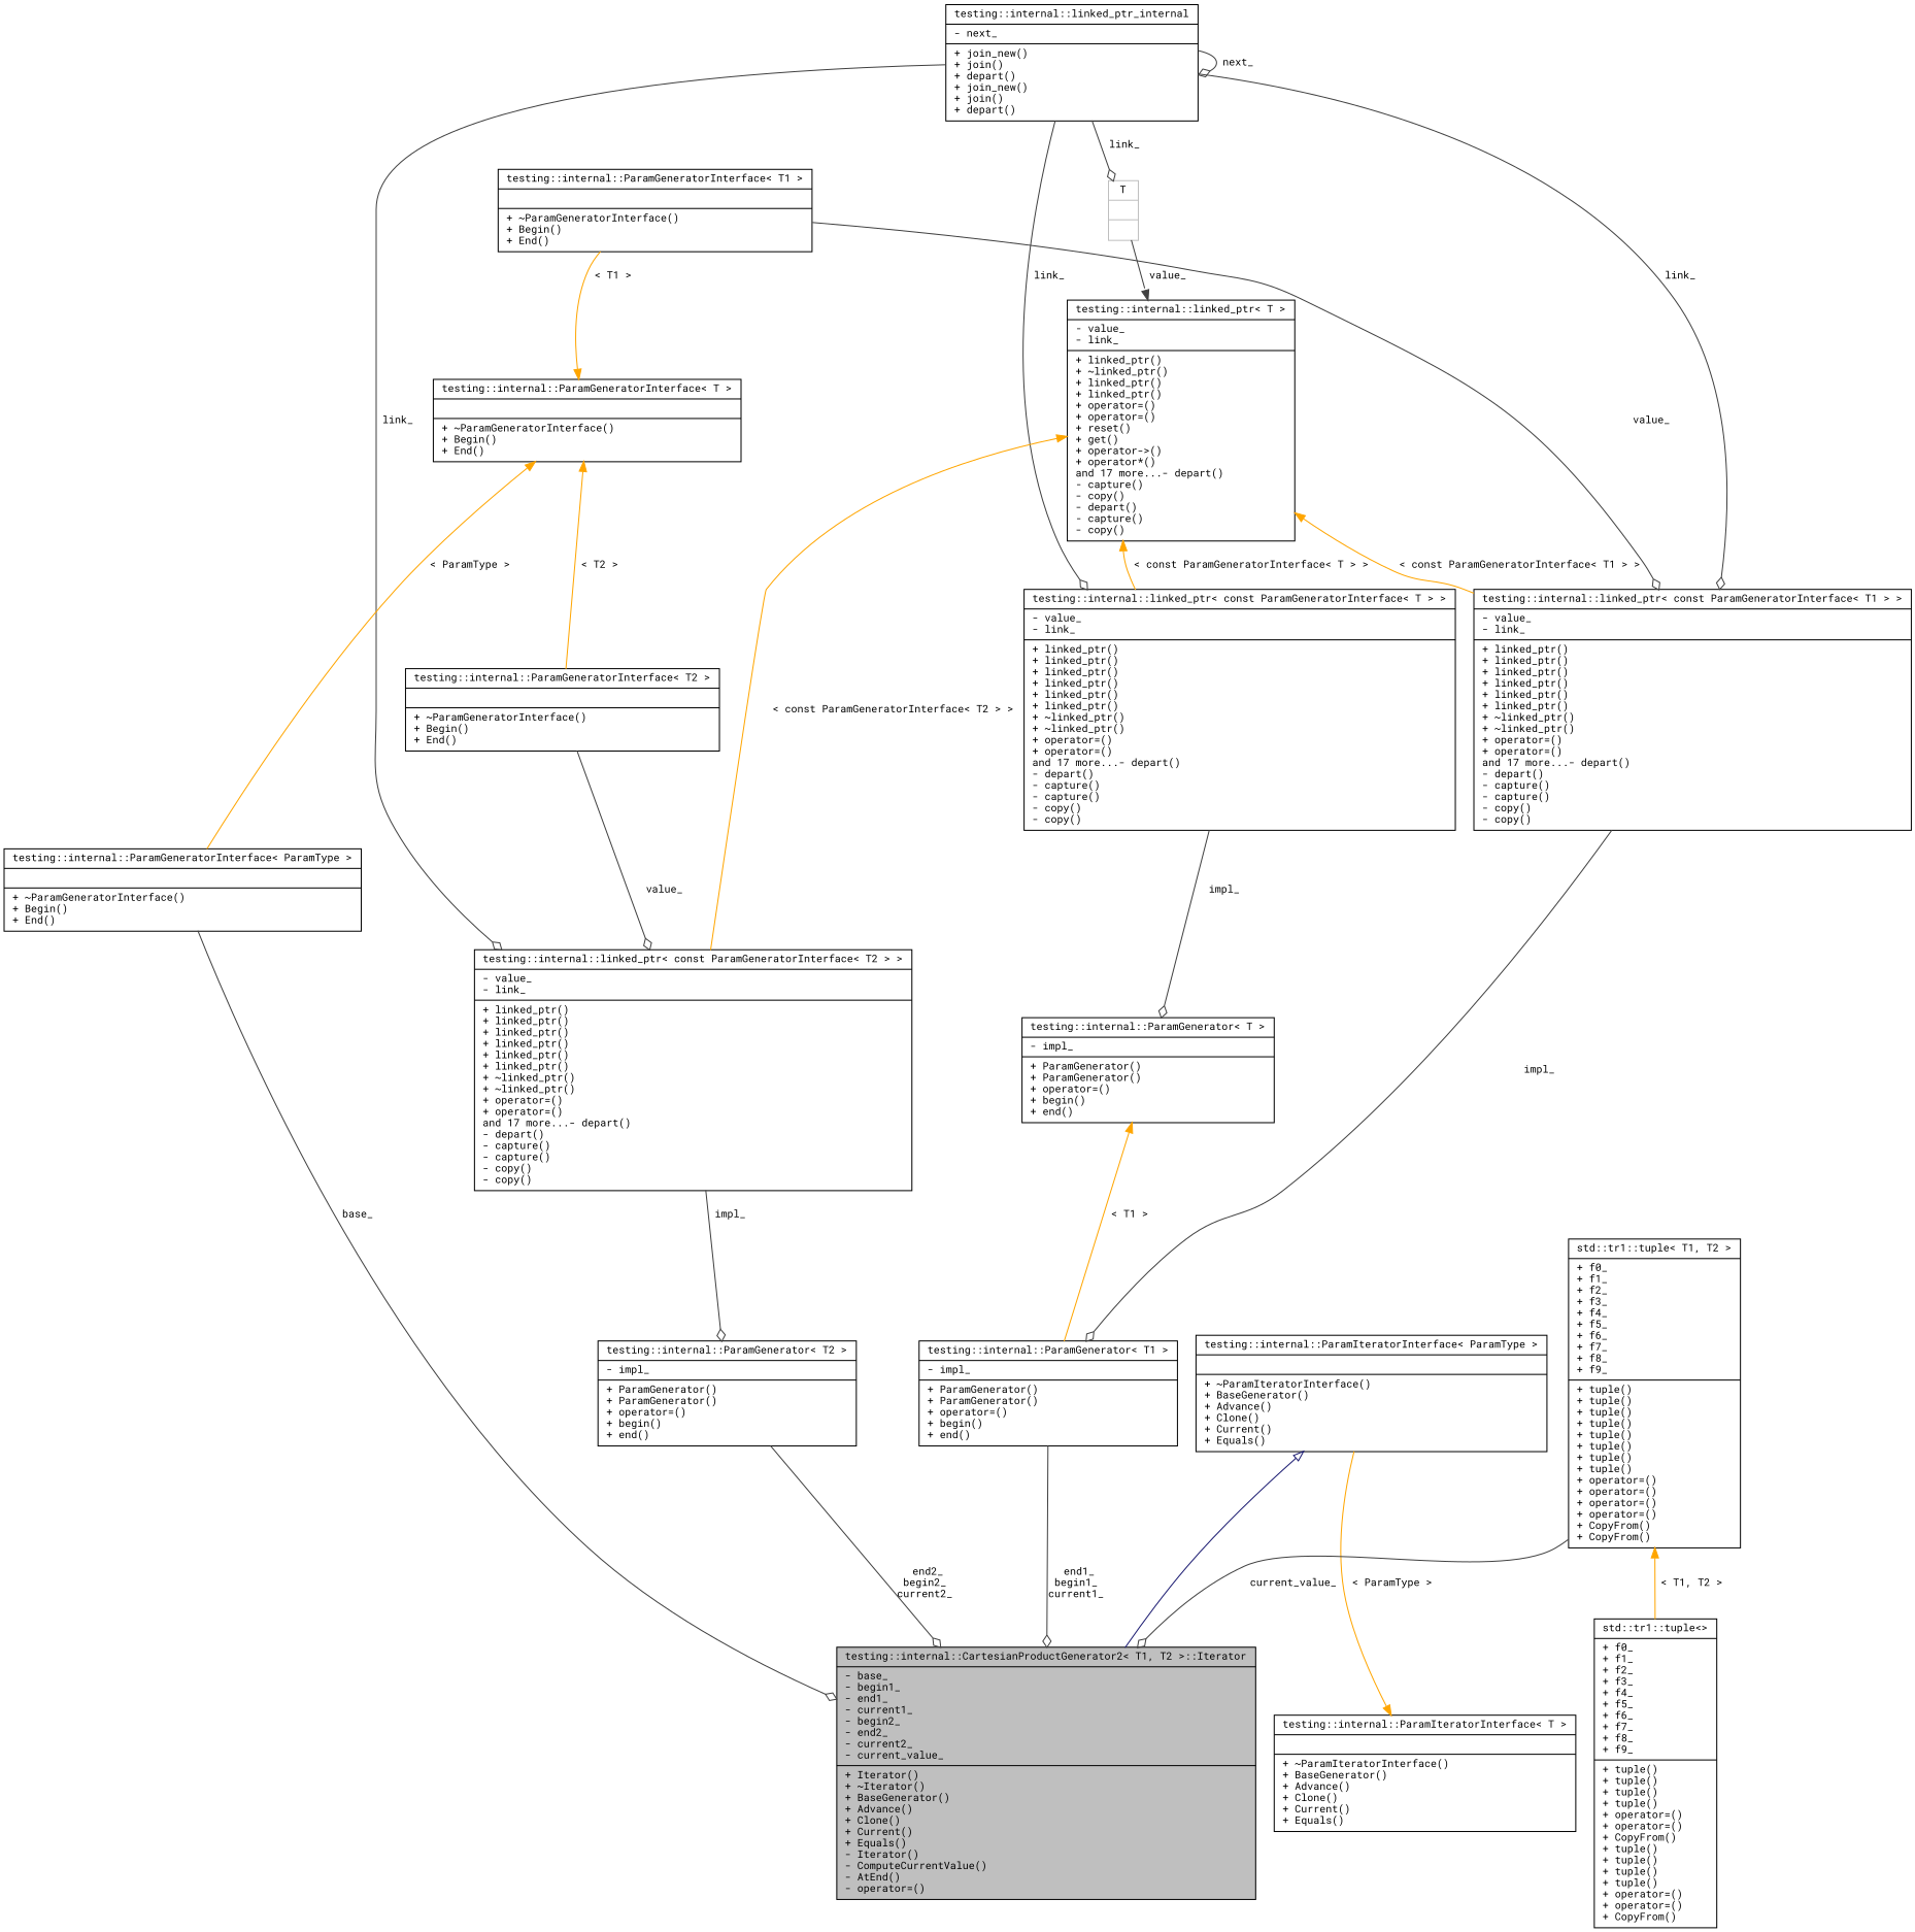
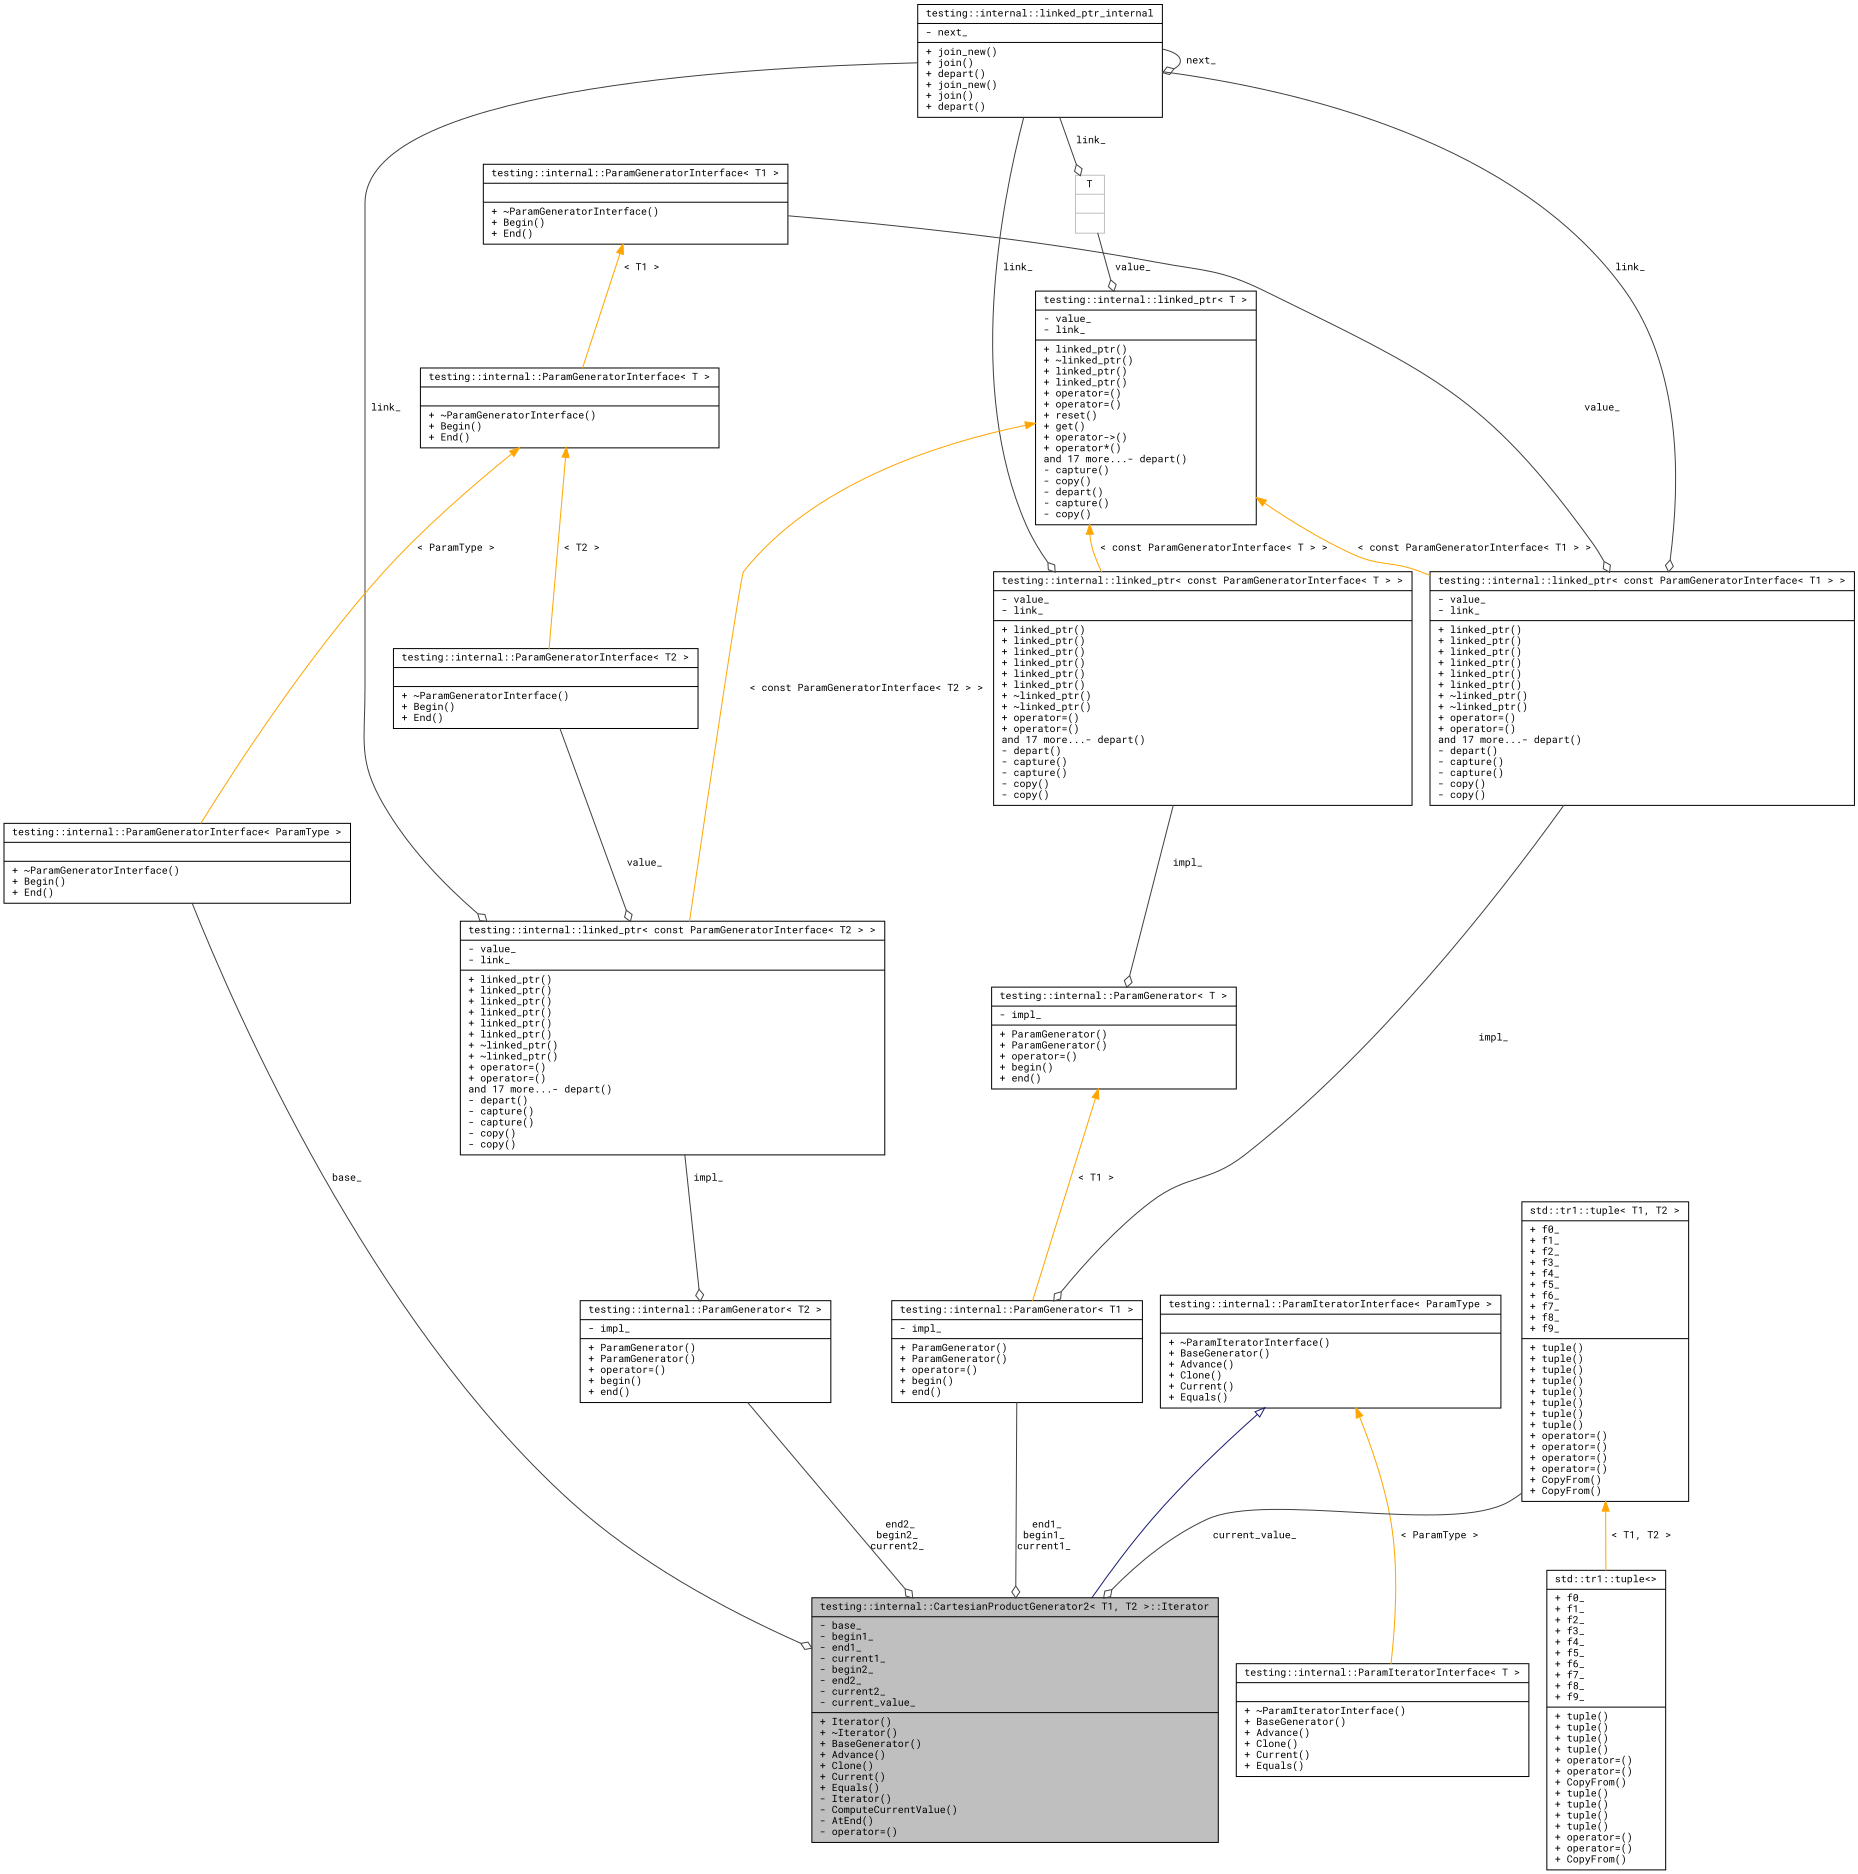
  digraph {
    fontname="Roboto Mono"
    node [color=black fillcolor=white fontname="Roboto Mono" fontsize=10 shape=record style=filled]
    edge [color=grey25 fontname="Roboto Mono" fontsize=10 labelfontname=Helvetica labelfontsize=10 style=solid arrowhead=odiamond]
    n1 [fillcolor=grey75 fontcolor=black height=0.2 label="{testing::internal::CartesianProductGenerator2\< T1, T2 \>::Iterator\n|- base_\l- begin1_\l- end1_\l- current1_\l- begin2_\l- end2_\l- current2_\l- current_value_\l|+ Iterator()\l+ ~Iterator()\l+ BaseGenerator()\l+ Advance()\l+ Clone()\l+ Current()\l+ Equals()\l- Iterator()\l- ComputeCurrentValue()\l- AtEnd()\l- operator=()\l}" width=0.4]
    n2 [height=0.2 label="{testing::internal::ParamIteratorInterface\< ParamType \>\n||+ ~ParamIteratorInterface()\l+ BaseGenerator()\l+ Advance()\l+ Clone()\l+ Current()\l+ Equals()\l}" width=0.4]
    n3 [height=0.2 label="{testing::internal::ParamIteratorInterface\< T \>\n||+ ~ParamIteratorInterface()\l+ BaseGenerator()\l+ Advance()\l+ Clone()\l+ Current()\l+ Equals()\l}" width=0.4]
    n4 [height=0.2 label="{testing::internal::ParamGenerator\< T2 \>\n|- impl_\l|+ ParamGenerator()\l+ ParamGenerator()\l+ operator=()\l+ begin()\l+ end()\l}" width=0.4]
    n5 [height=0.2 label="{testing::internal::linked_ptr\< const ParamGeneratorInterface\< T2 \> \>\n|- value_\l- link_\l|+ linked_ptr()\l+ linked_ptr()\l+ linked_ptr()\l+ linked_ptr()\l+ linked_ptr()\l+ linked_ptr()\l+ ~linked_ptr()\l+ ~linked_ptr()\l+ operator=()\l+ operator=()\land 17 more...- depart()\l- depart()\l- capture()\l- capture()\l- copy()\l- copy()\l}" width=0.4]
    n6 [height=0.2 label="{testing::internal::linked_ptr_internal\n|- next_\l|+ join_new()\l+ join()\l+ depart()\l+ join_new()\l+ join()\l+ depart()\l}" width=0.4]
    n7 [height=0.2 label="{testing::internal::linked_ptr\< const ParamGeneratorInterface\< T \> \>\n|- value_\l- link_\l|+ linked_ptr()\l+ linked_ptr()\l+ linked_ptr()\l+ linked_ptr()\l+ linked_ptr()\l+ linked_ptr()\l+ ~linked_ptr()\l+ ~linked_ptr()\l+ operator=()\l+ operator=()\land 17 more...- depart()\l- depart()\l- capture()\l- capture()\l- copy()\l- copy()\l}" width=0.4]
    n8 [height=0.2 label="{testing::internal::linked_ptr\< const ParamGeneratorInterface\< T1 \> \>\n|- value_\l- link_\l|+ linked_ptr()\l+ linked_ptr()\l+ linked_ptr()\l+ linked_ptr()\l+ linked_ptr()\l+ linked_ptr()\l+ ~linked_ptr()\l+ ~linked_ptr()\l+ operator=()\l+ operator=()\land 17 more...- depart()\l- depart()\l- capture()\l- capture()\l- copy()\l- copy()\l}" width=0.4]
    n9 [color=grey75 height=0.2 label="{T\n||}" width=0.4]
    n10 [height=0.2 label="{testing::internal::linked_ptr\< T \>\n|- value_\l- link_\l|+ linked_ptr()\l+ ~linked_ptr()\l+ linked_ptr()\l+ linked_ptr()\l+ operator=()\l+ operator=()\l+ reset()\l+ get()\l+ operator-\>()\l+ operator*()\land 17 more...- depart()\l- capture()\l- copy()\l- depart()\l- capture()\l- copy()\l}" width=0.4]
    n11 [height=0.2 label="{testing::internal::ParamGenerator\< T \>\n|- impl_\l|+ ParamGenerator()\l+ ParamGenerator()\l+ operator=()\l+ begin()\l+ end()\l}" width=0.4]
    n12 [height=0.2 label="{testing::internal::ParamGenerator\< T1 \>\n|- impl_\l|+ ParamGenerator()\l+ ParamGenerator()\l+ operator=()\l+ begin()\l+ end()\l}" width=0.4]
    n13 [height=0.2 label="{testing::internal::ParamGeneratorInterface\< T2 \>\n||+ ~ParamGeneratorInterface()\l+ Begin()\l+ End()\l}" width=0.4]
    n14 [height=0.2 label="{testing::internal::ParamGeneratorInterface\< T \>\n||+ ~ParamGeneratorInterface()\l+ Begin()\l+ End()\l}" width=0.4]
    n15 [height=0.2 label="{testing::internal::ParamGeneratorInterface\< ParamType \>\n||+ ~ParamGeneratorInterface()\l+ Begin()\l+ End()\l}" width=0.4]
    n16 [height=0.2 label="{testing::internal::ParamGeneratorInterface\< T1 \>\n||+ ~ParamGeneratorInterface()\l+ Begin()\l+ End()\l}" width=0.4]
    n17 [height=0.2 label="{std::tr1::tuple\< T1, T2 \>\n|+ f0_\l+ f1_\l+ f2_\l+ f3_\l+ f4_\l+ f5_\l+ f6_\l+ f7_\l+ f8_\l+ f9_\l|+ tuple()\l+ tuple()\l+ tuple()\l+ tuple()\l+ tuple()\l+ tuple()\l+ tuple()\l+ tuple()\l+ operator=()\l+ operator=()\l+ operator=()\l+ operator=()\l+ CopyFrom()\l+ CopyFrom()\l}" width=0.4]
    n18 [height=0.2 label="{std::tr1::tuple\<\>\n|+ f0_\l+ f1_\l+ f2_\l+ f3_\l+ f4_\l+ f5_\l+ f6_\l+ f7_\l+ f8_\l+ f9_\l|+ tuple()\l+ tuple()\l+ tuple()\l+ tuple()\l+ operator=()\l+ operator=()\l+ CopyFrom()\l+ tuple()\l+ tuple()\l+ tuple()\l+ tuple()\l+ operator=()\l+ operator=()\l+ CopyFrom()\l}" width=0.4]
    n2 -> n1 [arrowtail=onormal color=midnightblue dir=back arrowhead=""]
-   n3 -> n2 [color=orange dir=back label=" \< ParamType \>" arrowhead=""]
+   n2 -> n3 [color=orange dir=back label=" \< ParamType \>" arrowhead=""]
    n4 -> n1 [label=" end2_\nbegin2_\ncurrent2_"]
    n5 -> n4 [label=" impl_"]
    n6 -> n5 [label=" link_"]
    n6 -> n6 [label=" next_"]
    n6 -> n7 [label=" link_"]
    n6 -> n8 [label=" link_"]
    n6 -> n9 [label=" link_"]
    n7 -> n11 [label=" impl_"]
    n8 -> n12 [label=" impl_"]
-   n9 -> n10 [arrowhead=normal label=" value_"]
+   n9 -> n10 [label=" value_"]
    n10 -> n5 [color=orange dir=back label=" \< const ParamGeneratorInterface\< T2 \> \>" arrowhead=""]
    n10 -> n7 [color=orange dir=back label=" \< const ParamGeneratorInterface\< T \> \>" arrowhead=""]
    n10 -> n8 [color=orange dir=back label=" \< const ParamGeneratorInterface\< T1 \> \>" arrowhead=""]
    n11 -> n12 [color=orange dir=back label=" \< T1 \>" arrowhead=""]
    n12 -> n1 [label=" end1_\nbegin1_\ncurrent1_"]
    n13 -> n5 [label=" value_"]
    n14 -> n13 [color=orange dir=back label=" \< T2 \>" arrowhead=""]
    n14 -> n15 [color=orange dir=back label=" \< ParamType \>" arrowhead=""]
-   n14 -> n16 [color=orange dir=back label=" \< T1 \>" arrowhead=""]
+   n16 -> n14 [color=orange dir=back label=" \< T1 \>" arrowhead=""]
    n15 -> n1 [label=" base_"]
    n16 -> n8 [label=" value_"]
    n17 -> n1 [label=" current_value_"]
    n17 -> n18 [color=orange dir=back label=" \< T1, T2 \>" arrowhead=""]
  }
